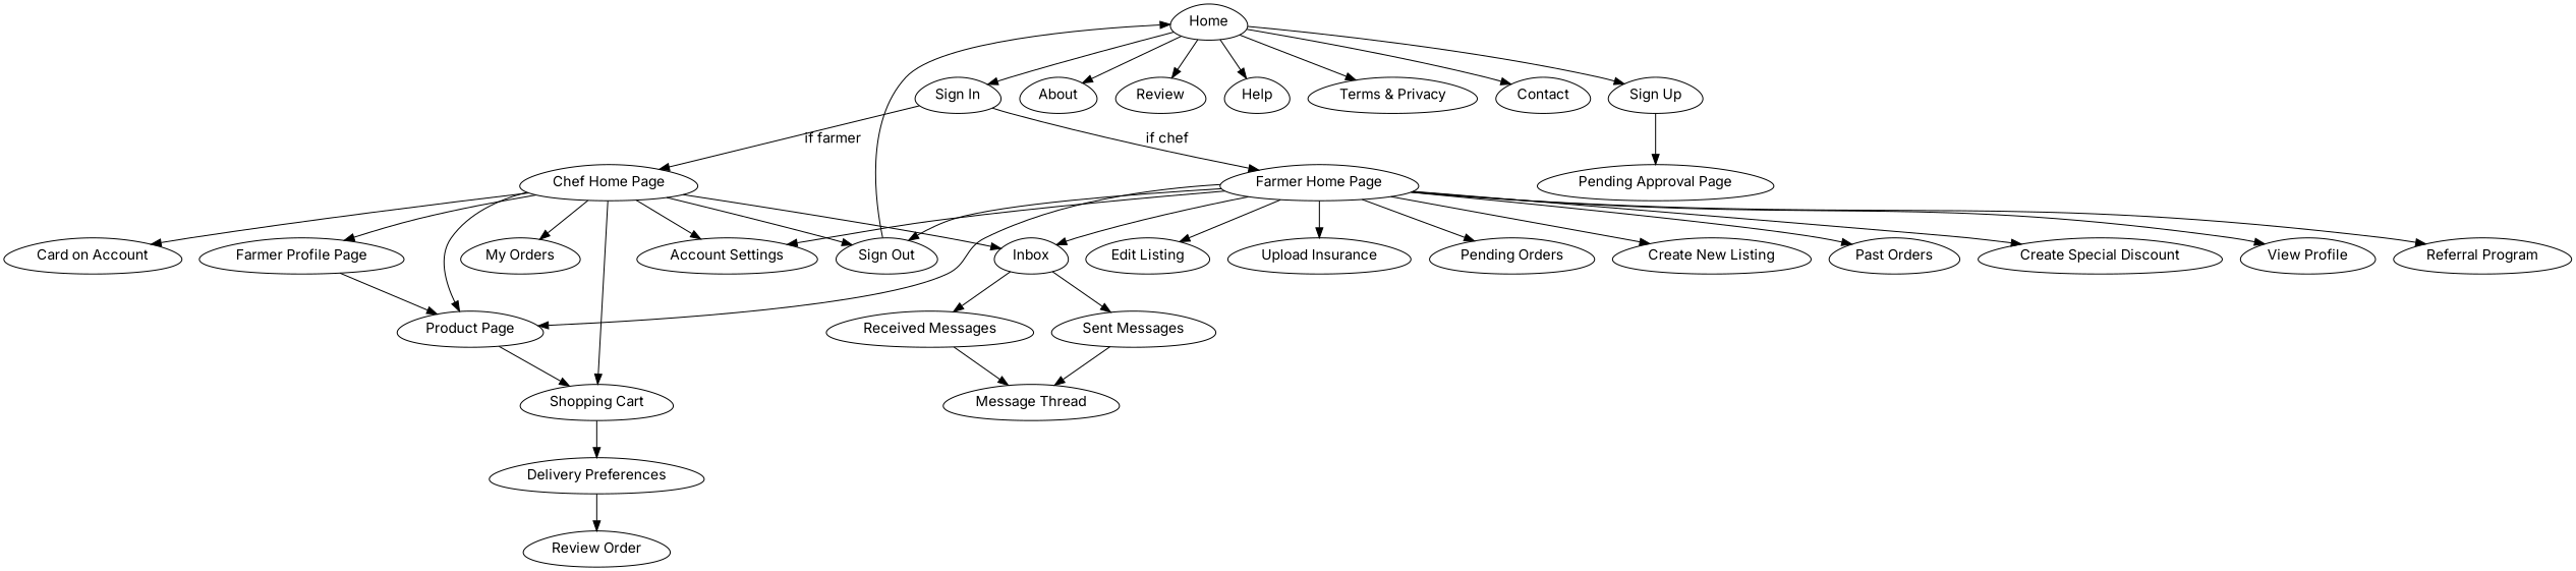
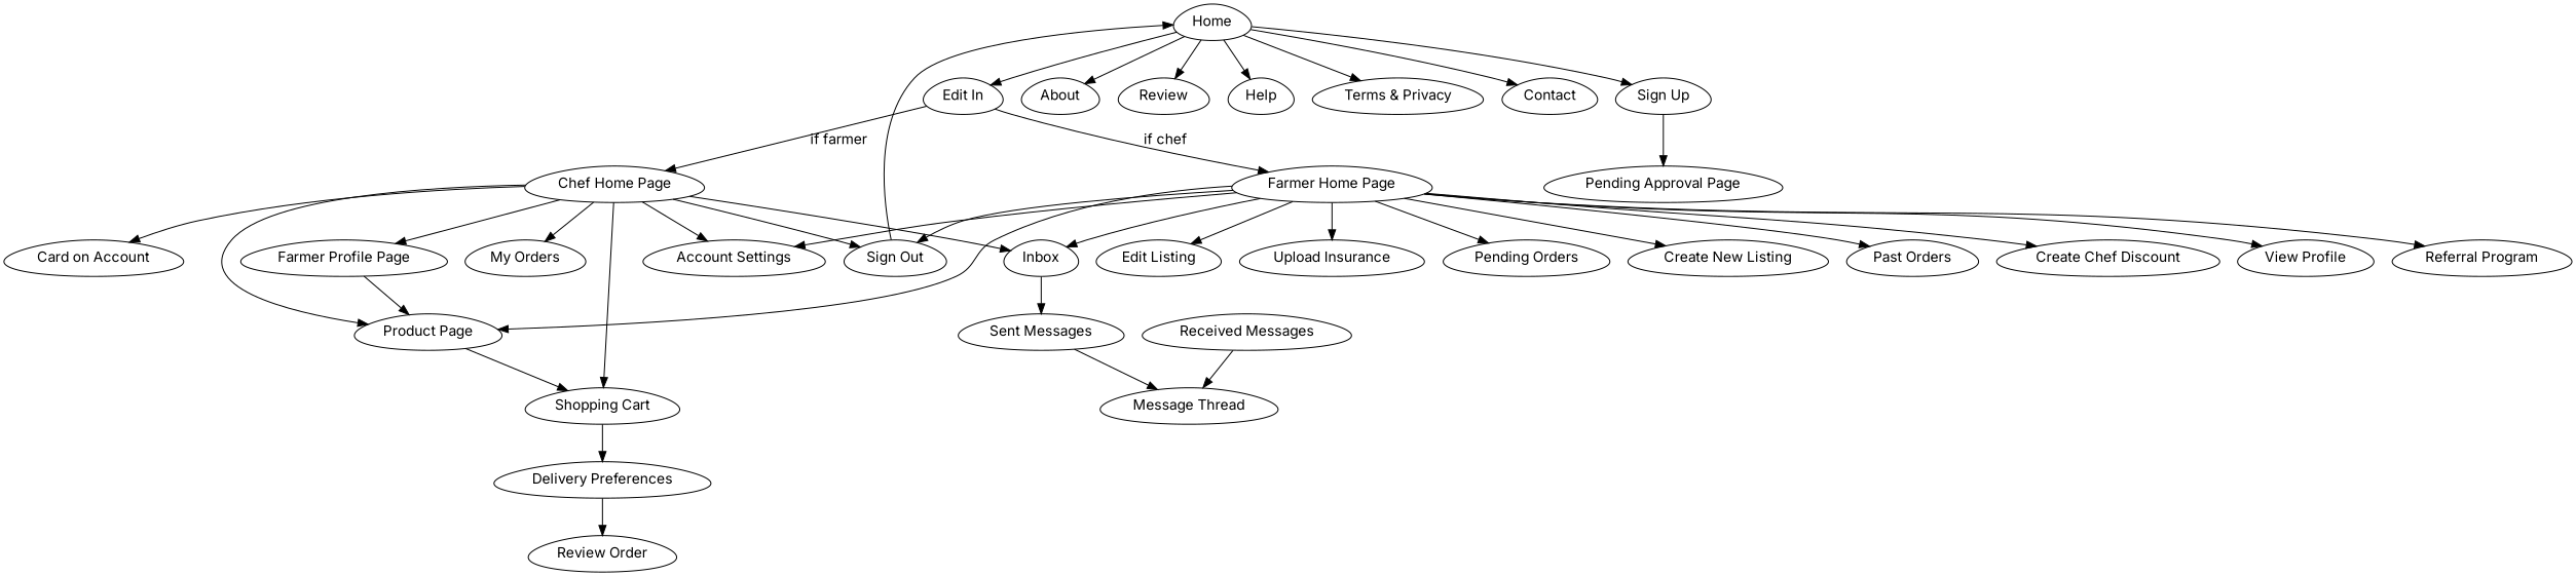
  digraph {
    fontname=Inter
    node [fontname=Inter shape=egg]
    edge [fontname=Inter]
    Home
-   "Sign In"
+   "Sign In" [label="Edit In"]
    "Sign Up"
    About
    n5 [label=Review]
    Help
    "Terms & Privacy"
    Contact
    "Chef Home Page"
    "Farmer Home Page"
    "Pending Approval Page"
    "Product Page"
    "Farmer Profile Page"
    "Shopping Cart"
    Inbox
    "My Orders"
    "Card on Account"
    "Account Settings"
    "Sign Out"
    "Create New Listing"
    "Past Orders"
-   "Create Special Discount"
+   "Create Special Discount" [label="Create Chef Discount"]
    "View Profile"
    "Referral Program"
    "Edit Listing"
    "Upload Insurance"
    "Pending Orders"
    "Delivery Preferences"
    "Received Messages"
    "Sent Messages"
    "Review Order"
    "Message Thread"
    Home -> "Sign In"
    Home -> "Sign Up"
    Home -> About
    Home -> n5
    Home -> Help
    Home -> "Terms & Privacy"
    Home -> Contact
    "Sign In" -> "Chef Home Page" [label="if farmer"]
    "Sign In" -> "Farmer Home Page" [label="if chef"]
    "Sign Up" -> "Pending Approval Page"
    "Chef Home Page" -> "Product Page"
    "Chef Home Page" -> "Farmer Profile Page"
    "Chef Home Page" -> "Shopping Cart"
    "Chef Home Page" -> Inbox
    "Chef Home Page" -> "My Orders"
    "Chef Home Page" -> "Card on Account"
    "Chef Home Page" -> "Account Settings"
    "Chef Home Page" -> "Sign Out"
    "Farmer Home Page" -> "Product Page"
    "Farmer Home Page" -> Inbox
    "Farmer Home Page" -> "Account Settings"
    "Farmer Home Page" -> "Sign Out"
    "Farmer Home Page" -> "Create New Listing"
    "Farmer Home Page" -> "Past Orders"
    "Farmer Home Page" -> "Create Special Discount"
    "Farmer Home Page" -> "View Profile"
    "Farmer Home Page" -> "Referral Program"
    "Farmer Home Page" -> "Edit Listing"
    "Farmer Home Page" -> "Upload Insurance"
    "Farmer Home Page" -> "Pending Orders"
    "Product Page" -> "Shopping Cart"
    "Farmer Profile Page" -> "Product Page"
    "Shopping Cart" -> "Delivery Preferences"
-   Inbox -> "Received Messages"
    Inbox -> "Sent Messages"
    "Sign Out" -> Home
    "Delivery Preferences" -> "Review Order"
    "Received Messages" -> "Message Thread"
    "Sent Messages" -> "Message Thread"
  }
